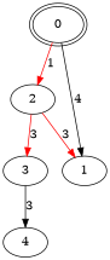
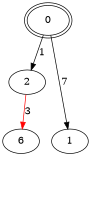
  digraph {
    edge [color=red]
    0 [peripheries=2]
    2
    1
-   3
-   4
-   0 -> 2 [label=1]
-   0 -> 1 [label=4 color=""]
-   2 -> 1 [label=3]
+   3 [label=6]
+   0 -> 2 [color=black label=1]
+   0 -> 1 [label=7 color=""]
    2 -> 3 [label=3]
-   3 -> 4 [label=3 color=""]
  }
